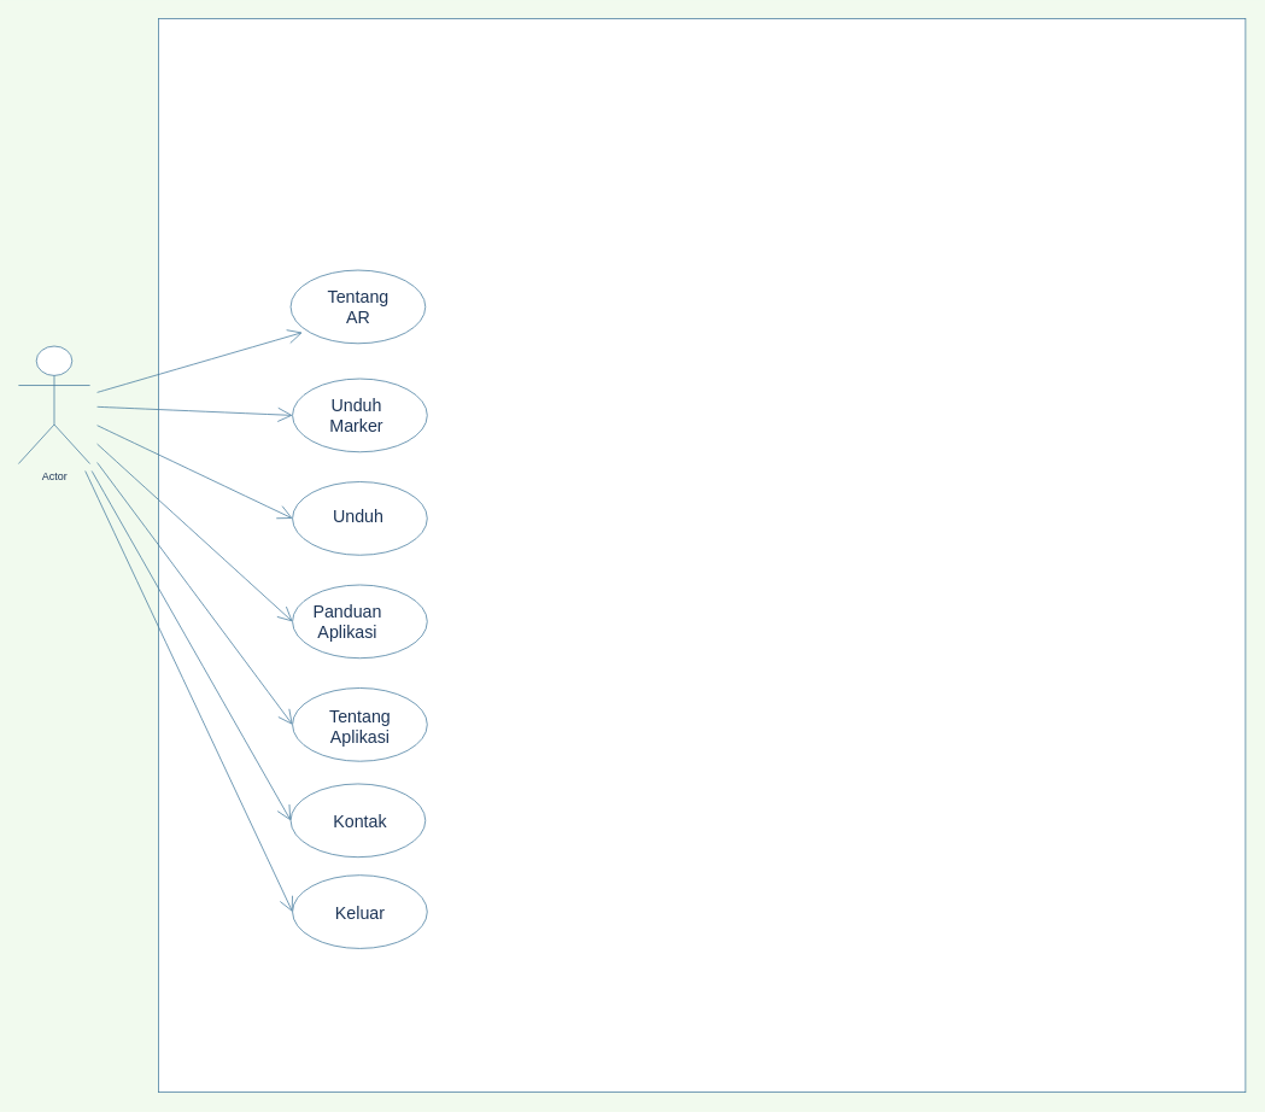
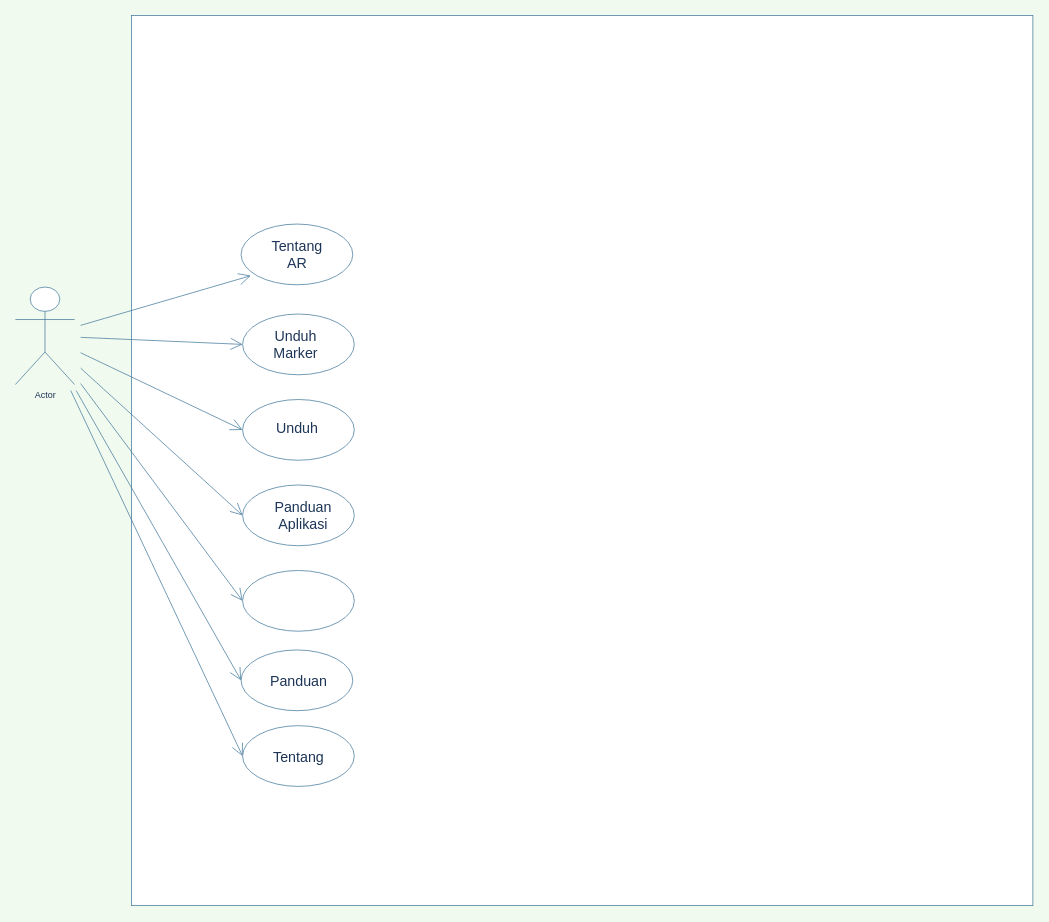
  <mxCell id="0" />
  <mxCell id="1" parent="0" />
  <mxCell id="2" value="" style="rounded=0;whiteSpace=wrap;html=1;hachureGap=4;fillColor=#FFFFFF;strokeColor=#457B9D;fontColor=#1D3557;gradientColor=none;" vertex="1" parent="1"><mxGeometry x="175" y="20" width="1202" height="1187" as="geometry" /></mxCell>
  <mxCell id="3" style="edgeStyle=none;curved=1;rounded=0;orthogonalLoop=1;jettySize=auto;html=1;fontSize=19;fontColor=#1D3557;endArrow=open;startSize=14;endSize=14;sourcePerimeterSpacing=8;targetPerimeterSpacing=8;strokeColor=#457B9D;fillColor=#A8DADC;entryX=0;entryY=0.5;entryDx=0;entryDy=0;" edge="1" parent="1" source="10" target="13"><mxGeometry relative="1" as="geometry" /></mxCell>
  <mxCell id="4" style="edgeStyle=none;curved=1;rounded=0;orthogonalLoop=1;jettySize=auto;html=1;entryX=0.087;entryY=0.85;entryDx=0;entryDy=0;entryPerimeter=0;fontSize=19;fontColor=#1D3557;endArrow=open;startSize=14;endSize=14;sourcePerimeterSpacing=8;targetPerimeterSpacing=8;strokeColor=#457B9D;fillColor=#A8DADC;" edge="1" parent="1" source="10" target="11"><mxGeometry relative="1" as="geometry" /></mxCell>
  <mxCell id="5" style="edgeStyle=none;curved=1;rounded=0;orthogonalLoop=1;jettySize=auto;html=1;entryX=0;entryY=0.5;entryDx=0;entryDy=0;fontSize=19;fontColor=#1D3557;endArrow=open;startSize=14;endSize=14;sourcePerimeterSpacing=8;targetPerimeterSpacing=8;strokeColor=#457B9D;fillColor=#A8DADC;" edge="1" parent="1" source="10" target="14"><mxGeometry relative="1" as="geometry" /></mxCell>
  <mxCell id="6" style="edgeStyle=none;curved=1;rounded=0;orthogonalLoop=1;jettySize=auto;html=1;entryX=0;entryY=0.5;entryDx=0;entryDy=0;fontSize=19;fontColor=#1D3557;endArrow=open;startSize=14;endSize=14;sourcePerimeterSpacing=8;targetPerimeterSpacing=8;strokeColor=#457B9D;fillColor=#A8DADC;" edge="1" parent="1" source="10" target="15"><mxGeometry relative="1" as="geometry" /></mxCell>
  <mxCell id="7" style="edgeStyle=none;curved=1;rounded=0;orthogonalLoop=1;jettySize=auto;html=1;entryX=0;entryY=0.5;entryDx=0;entryDy=0;fontSize=19;fontColor=#1D3557;endArrow=open;startSize=14;endSize=14;sourcePerimeterSpacing=8;targetPerimeterSpacing=8;strokeColor=#457B9D;fillColor=#A8DADC;" edge="1" parent="1" source="10" target="16"><mxGeometry relative="1" as="geometry" /></mxCell>
  <mxCell id="8" style="edgeStyle=none;curved=1;rounded=0;orthogonalLoop=1;jettySize=auto;html=1;entryX=0;entryY=0.5;entryDx=0;entryDy=0;fontSize=19;fontColor=#1D3557;endArrow=open;startSize=14;endSize=14;sourcePerimeterSpacing=8;targetPerimeterSpacing=8;strokeColor=#457B9D;fillColor=#A8DADC;" edge="1" parent="1" source="10" target="17"><mxGeometry relative="1" as="geometry" /></mxCell>
  <mxCell id="9" style="edgeStyle=none;curved=1;rounded=0;orthogonalLoop=1;jettySize=auto;html=1;entryX=0;entryY=0.5;entryDx=0;entryDy=0;fontSize=19;fontColor=#1D3557;endArrow=open;startSize=14;endSize=14;sourcePerimeterSpacing=8;targetPerimeterSpacing=8;strokeColor=#457B9D;fillColor=#A8DADC;" edge="1" parent="1" source="10" target="23"><mxGeometry relative="1" as="geometry" /></mxCell>
  <mxCell id="10" value="Actor" style="shape=umlActor;verticalLabelPosition=bottom;verticalAlign=top;html=1;outlineConnect=0;hachureGap=4;fontColor=#1D3557;strokeColor=#457B9D;fillColor=#FFFFFF;gradientColor=none;" vertex="1" parent="1"><mxGeometry x="20" y="382" width="79" height="130" as="geometry" /></mxCell>
  <mxCell id="11" value="" style="ellipse;whiteSpace=wrap;html=1;hachureGap=4;fontColor=#1D3557;strokeColor=#457B9D;fillColor=#FFFFFF;gradientColor=none;" vertex="1" parent="1"><mxGeometry x="321" y="298" width="149" height="81" as="geometry" /></mxCell>
  <mxCell id="12" value="&lt;font style=&quot;font-size: 19px;&quot;&gt;Tentang AR&lt;/font&gt;" style="text;strokeColor=none;fillColor=none;html=1;align=center;verticalAlign=middle;whiteSpace=wrap;rounded=0;hachureGap=4;fontColor=#1D3557;" vertex="1" parent="1"><mxGeometry x="347.5" y="300" width="96" height="77" as="geometry" /></mxCell>
  <mxCell id="13" value="" style="ellipse;whiteSpace=wrap;html=1;hachureGap=4;fontColor=#1D3557;strokeColor=#457B9D;fillColor=#FFFFFF;gradientColor=none;" vertex="1" parent="1"><mxGeometry x="323" y="418" width="149" height="81" as="geometry" /></mxCell>
  <mxCell id="14" value="" style="ellipse;whiteSpace=wrap;html=1;hachureGap=4;fontColor=#1D3557;strokeColor=#457B9D;fillColor=#FFFFFF;gradientColor=none;" vertex="1" parent="1"><mxGeometry x="323" y="532" width="149" height="81" as="geometry" /></mxCell>
  <mxCell id="15" value="" style="ellipse;whiteSpace=wrap;html=1;hachureGap=4;fontColor=#1D3557;strokeColor=#457B9D;fillColor=#FFFFFF;gradientColor=none;" vertex="1" parent="1"><mxGeometry x="323" y="646" width="149" height="81" as="geometry" /></mxCell>
  <mxCell id="16" value="" style="ellipse;whiteSpace=wrap;html=1;hachureGap=4;fontColor=#1D3557;strokeColor=#457B9D;fillColor=#FFFFFF;gradientColor=none;" vertex="1" parent="1"><mxGeometry x="323" y="760" width="149" height="81" as="geometry" /></mxCell>
  <mxCell id="17" value="" style="ellipse;whiteSpace=wrap;html=1;hachureGap=4;fontColor=#1D3557;strokeColor=#457B9D;fillColor=#FFFFFF;gradientColor=none;" vertex="1" parent="1"><mxGeometry x="321" y="866" width="149" height="81" as="geometry" /></mxCell>
  <mxCell id="18" value="&lt;font style=&quot;font-size: 19px;&quot;&gt;Unduh Marker&lt;/font&gt;" style="text;strokeColor=none;fillColor=none;html=1;align=center;verticalAlign=middle;whiteSpace=wrap;rounded=0;hachureGap=4;fontColor=#1D3557;" vertex="1" parent="1"><mxGeometry x="346" y="420" width="96" height="77" as="geometry" /></mxCell>
- <mxCell id="19" value="&lt;font style=&quot;font-size: 19px;&quot;&gt;Panduan Aplikasi&lt;/font&gt;" style="text;strokeColor=none;fillColor=none;html=1;align=center;verticalAlign=middle;whiteSpace=wrap;rounded=0;hachureGap=4;fontColor=#1D3557;" vertex="1" parent="1"><mxGeometry x="336" y="648" width="96" height="77" as="geometry" /></mxCell>
+ <mxCell id="19" value="&lt;font style=&quot;font-size: 19px;&quot;&gt;Panduan Aplikasi&lt;/font&gt;" style="text;strokeColor=none;fillColor=none;html=1;align=center;verticalAlign=middle;whiteSpace=wrap;rounded=0;hachureGap=4;fontColor=#1D3557;" vertex="1" parent="1"><mxGeometry x="356" y="648" width="96" height="77" as="geometry" /></mxCell>
  <mxCell id="20" value="&lt;font style=&quot;font-size: 19px;&quot;&gt;Unduh&lt;/font&gt;" style="text;strokeColor=none;fillColor=none;html=1;align=center;verticalAlign=middle;whiteSpace=wrap;rounded=0;hachureGap=4;fontColor=#1D3557;" vertex="1" parent="1"><mxGeometry x="347.5" y="532" width="96" height="77" as="geometry" /></mxCell>
- <mxCell id="21" value="&lt;span style=&quot;font-size: 19px;&quot;&gt;Tentang Aplikasi&lt;/span&gt;" style="text;strokeColor=none;fillColor=none;html=1;align=center;verticalAlign=middle;whiteSpace=wrap;rounded=0;hachureGap=4;fontColor=#1D3557;" vertex="1" parent="1"><mxGeometry x="349.5" y="764" width="96" height="77" as="geometry" /></mxCell>
- <mxCell id="22" value="&lt;font style=&quot;font-size: 19px;&quot;&gt;Kontak&lt;/font&gt;" style="text;strokeColor=none;fillColor=none;html=1;align=center;verticalAlign=middle;whiteSpace=wrap;rounded=0;hachureGap=4;fontColor=#1D3557;" vertex="1" parent="1"><mxGeometry x="349.5" y="870" width="96" height="77" as="geometry" /></mxCell>
+ <mxCell id="22" value="&lt;font style=&quot;font-size: 19px;&quot;&gt;Panduan&lt;/font&gt;" style="text;strokeColor=none;fillColor=none;html=1;align=center;verticalAlign=middle;whiteSpace=wrap;rounded=0;hachureGap=4;fontColor=#1D3557;" vertex="1" parent="1"><mxGeometry x="349.5" y="870" width="96" height="77" as="geometry" /></mxCell>
  <mxCell id="23" value="" style="ellipse;whiteSpace=wrap;html=1;hachureGap=4;fontColor=#1D3557;strokeColor=#457B9D;fillColor=#FFFFFF;gradientColor=none;" vertex="1" parent="1"><mxGeometry x="323" y="967" width="149" height="81" as="geometry" /></mxCell>
- <mxCell id="24" value="&lt;font style=&quot;font-size: 19px;&quot;&gt;Keluar&lt;/font&gt;" style="text;strokeColor=none;fillColor=none;html=1;align=center;verticalAlign=middle;whiteSpace=wrap;rounded=0;hachureGap=4;fontColor=#1D3557;" vertex="1" parent="1"><mxGeometry x="349.5" y="971" width="96" height="77" as="geometry" /></mxCell>
+ <mxCell id="24" value="&lt;font style=&quot;font-size: 19px;&quot;&gt;Tentang&lt;/font&gt;" style="text;strokeColor=none;fillColor=none;html=1;align=center;verticalAlign=middle;whiteSpace=wrap;rounded=0;hachureGap=4;fontColor=#1D3557;" vertex="1" parent="1"><mxGeometry x="349.5" y="971" width="96" height="77" as="geometry" /></mxCell>
